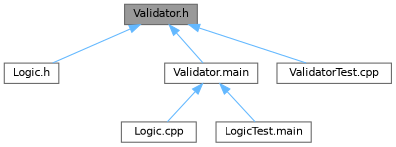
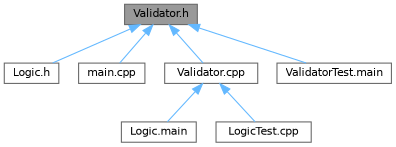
  digraph {
    node [color=grey40 fillcolor=white fontname=Helvetica fontsize=10 shape=box style=filled]
    edge [color=steelblue1 dir=back fontname=Helvetica fontsize=10 labelfontname=Helvetica labelfontsize=10 style=solid]
    n1 [color=gray40 fillcolor=grey60 fontcolor=black height=0.2 label="Validator.h" width=0.4]
    n2 [height=0.2 label="Logic.h" width=0.4]
-   n4 [height=0.2 label="Validator.main" width=0.4]
-   n5 [height=0.2 label="ValidatorTest.cpp" width=0.4]
-   n6 [height=0.2 label="Logic.cpp" width=0.4]
-   n7 [height=0.2 label="LogicTest.main" width=0.4]
+   n3 [height=0.2 label="main.cpp" width=0.4]
+   n4 [height=0.2 label="Validator.cpp" width=0.4]
+   n5 [height=0.2 label="ValidatorTest.main" width=0.4]
+   n6 [height=0.2 label="Logic.main" width=0.4]
+   n7 [height=0.2 label="LogicTest.cpp" width=0.4]
    n1 -> n2
+   n1 -> n3
    n1 -> n4
    n1 -> n5
    n4 -> n6
    n4 -> n7
  }
